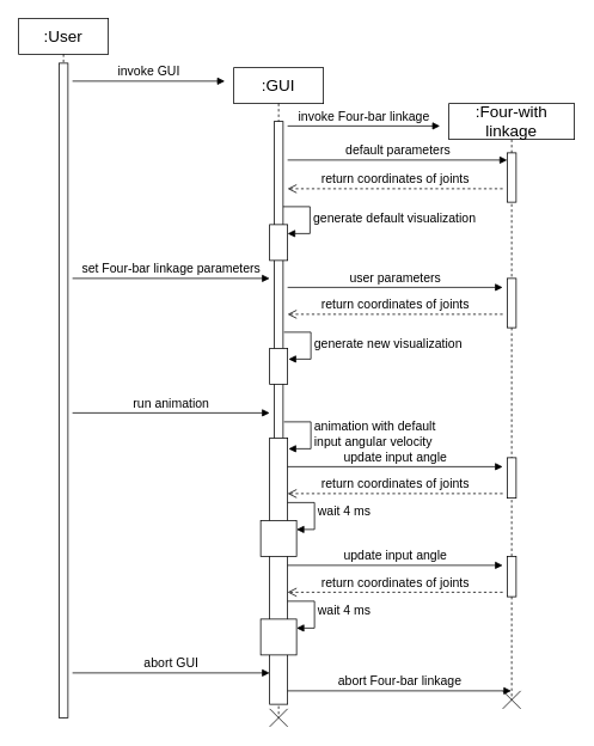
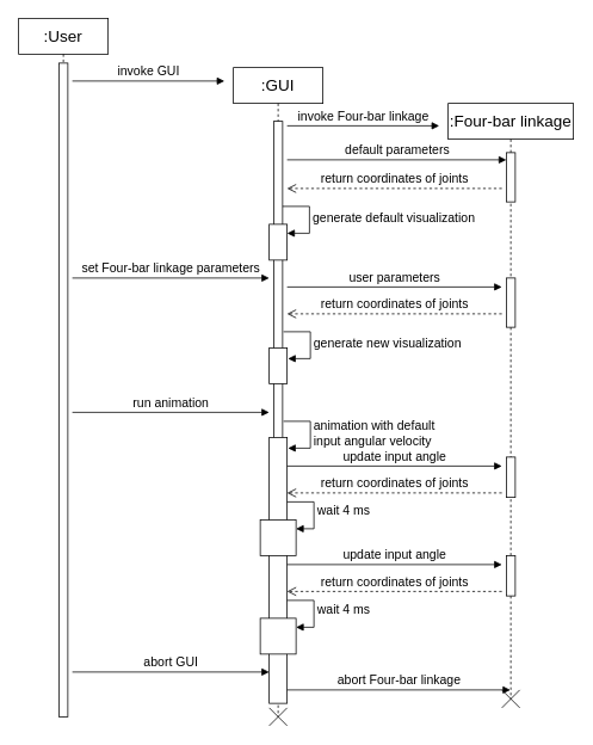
  <mxCell id="0" />
  <mxCell id="1" parent="0" />
  <mxCell id="2" value="&lt;span style=&quot;font-size: 18px;&quot;&gt;:GUI&lt;/span&gt;" style="shape=umlLifeline;perimeter=lifelinePerimeter;whiteSpace=wrap;html=1;container=1;dropTarget=0;collapsible=0;recursiveResize=0;outlineConnect=0;portConstraint=eastwest;newEdgeStyle={&quot;curved&quot;:0,&quot;rounded&quot;:0};fontSize=18;" vertex="1" parent="1"><mxGeometry x="260" y="75" width="100" height="725" as="geometry" /></mxCell>
  <mxCell id="3" value="" style="html=1;points=[[0,0,0,0,5],[0,1,0,0,-5],[1,0,0,0,5],[1,1,0,0,-5]];perimeter=orthogonalPerimeter;outlineConnect=0;targetShapes=umlLifeline;portConstraint=eastwest;newEdgeStyle={&quot;curved&quot;:0,&quot;rounded&quot;:0};" vertex="1" parent="2"><mxGeometry x="45" y="60" width="10" height="620" as="geometry" /></mxCell>
  <mxCell id="4" value="" style="html=1;points=[[0,0,0,0,5],[0,1,0,0,-5],[1,0,0,0,5],[1,1,0,0,-5]];perimeter=orthogonalPerimeter;outlineConnect=0;targetShapes=umlLifeline;portConstraint=eastwest;newEdgeStyle={&quot;curved&quot;:0,&quot;rounded&quot;:0};" vertex="1" parent="2"><mxGeometry x="40" y="175" width="20" height="40" as="geometry" /></mxCell>
  <mxCell id="5" value="generate default visualization" style="html=1;align=left;spacingLeft=2;endArrow=block;rounded=0;edgeStyle=orthogonalEdgeStyle;curved=0;rounded=0;fontSize=14;" edge="1" target="4" parent="2"><mxGeometry relative="1" as="geometry"><mxPoint x="55" y="155" as="sourcePoint" /><Array as="points"><mxPoint x="85" y="155" /><mxPoint x="85" y="185" /></Array></mxGeometry></mxCell>
  <mxCell id="6" value="" style="html=1;points=[[0,0,0,0,5],[0,1,0,0,-5],[1,0,0,0,5],[1,1,0,0,-5]];perimeter=orthogonalPerimeter;outlineConnect=0;targetShapes=umlLifeline;portConstraint=eastwest;newEdgeStyle={&quot;curved&quot;:0,&quot;rounded&quot;:0};" vertex="1" parent="2"><mxGeometry x="40" y="313" width="20" height="40" as="geometry" /></mxCell>
  <mxCell id="7" value="" style="html=1;points=[[0,0,0,0,5],[0,1,0,0,-5],[1,0,0,0,5],[1,1,0,0,-5]];perimeter=orthogonalPerimeter;outlineConnect=0;targetShapes=umlLifeline;portConstraint=eastwest;newEdgeStyle={&quot;curved&quot;:0,&quot;rounded&quot;:0};" vertex="1" parent="2"><mxGeometry x="40" y="413" width="20" height="297" as="geometry" /></mxCell>
  <mxCell id="8" value="animation with default&amp;nbsp;&lt;div&gt;input angular velocity&lt;/div&gt;" style="html=1;align=left;spacingLeft=2;endArrow=block;rounded=0;edgeStyle=orthogonalEdgeStyle;curved=0;rounded=0;fontSize=14;" edge="1" parent="2"><mxGeometry relative="1" as="geometry"><mxPoint x="56" y="395" as="sourcePoint" /><Array as="points"><mxPoint x="86" y="395" /><mxPoint x="86" y="425" /></Array><mxPoint x="61" y="425" as="targetPoint" /></mxGeometry></mxCell>
  <mxCell id="9" value="" style="html=1;points=[[0,0,0,0,5],[0,1,0,0,-5],[1,0,0,0,5],[1,1,0,0,-5]];perimeter=orthogonalPerimeter;outlineConnect=0;targetShapes=umlLifeline;portConstraint=eastwest;newEdgeStyle={&quot;curved&quot;:0,&quot;rounded&quot;:0};" vertex="1" parent="2"><mxGeometry x="30" y="505" width="40" height="40" as="geometry" /></mxCell>
  <mxCell id="10" value="wait 4 ms" style="html=1;align=left;spacingLeft=2;endArrow=block;rounded=0;edgeStyle=orthogonalEdgeStyle;curved=0;rounded=0;fontSize=14;" edge="1" target="9" parent="2"><mxGeometry relative="1" as="geometry"><mxPoint x="60" y="485" as="sourcePoint" /><Array as="points"><mxPoint x="90" y="515" /></Array></mxGeometry></mxCell>
- <mxCell id="11" value="&lt;span style=&quot;font-size: 18px;&quot;&gt;:Four-with linkage&lt;/span&gt;" style="shape=umlLifeline;perimeter=lifelinePerimeter;whiteSpace=wrap;html=1;container=1;dropTarget=0;collapsible=0;recursiveResize=0;outlineConnect=0;portConstraint=eastwest;newEdgeStyle={&quot;curved&quot;:0,&quot;rounded&quot;:0};fontSize=18;" vertex="1" parent="1"><mxGeometry x="500" y="115" width="140" height="665" as="geometry" /></mxCell>
+ <mxCell id="11" value="&lt;span style=&quot;font-size: 18px;&quot;&gt;:Four-bar linkage&lt;/span&gt;" style="shape=umlLifeline;perimeter=lifelinePerimeter;whiteSpace=wrap;html=1;container=1;dropTarget=0;collapsible=0;recursiveResize=0;outlineConnect=0;portConstraint=eastwest;newEdgeStyle={&quot;curved&quot;:0,&quot;rounded&quot;:0};fontSize=18;" vertex="1" parent="1"><mxGeometry x="500" y="115" width="140" height="665" as="geometry" /></mxCell>
  <mxCell id="12" value="" style="html=1;points=[[0,0,0,0,5],[0,1,0,0,-5],[1,0,0,0,5],[1,1,0,0,-5]];perimeter=orthogonalPerimeter;outlineConnect=0;targetShapes=umlLifeline;portConstraint=eastwest;newEdgeStyle={&quot;curved&quot;:0,&quot;rounded&quot;:0};" vertex="1" parent="11"><mxGeometry x="65" y="55" width="10" height="55" as="geometry" /></mxCell>
  <mxCell id="13" value="" style="html=1;points=[[0,0,0,0,5],[0,1,0,0,-5],[1,0,0,0,5],[1,1,0,0,-5]];perimeter=orthogonalPerimeter;outlineConnect=0;targetShapes=umlLifeline;portConstraint=eastwest;newEdgeStyle={&quot;curved&quot;:0,&quot;rounded&quot;:0};" vertex="1" parent="11"><mxGeometry x="65" y="195" width="10" height="55" as="geometry" /></mxCell>
  <mxCell id="14" value="" style="html=1;points=[[0,0,0,0,5],[0,1,0,0,-5],[1,0,0,0,5],[1,1,0,0,-5]];perimeter=orthogonalPerimeter;outlineConnect=0;targetShapes=umlLifeline;portConstraint=eastwest;newEdgeStyle={&quot;curved&quot;:0,&quot;rounded&quot;:0};" vertex="1" parent="11"><mxGeometry x="65" y="395" width="10" height="45" as="geometry" /></mxCell>
  <mxCell id="15" value="" style="html=1;points=[[0,0,0,0,5],[0,1,0,0,-5],[1,0,0,0,5],[1,1,0,0,-5]];perimeter=orthogonalPerimeter;outlineConnect=0;targetShapes=umlLifeline;portConstraint=eastwest;newEdgeStyle={&quot;curved&quot;:0,&quot;rounded&quot;:0};" vertex="1" parent="11"><mxGeometry x="-210" y="575" width="40" height="40" as="geometry" /></mxCell>
  <mxCell id="16" value="wait 4 ms" style="html=1;align=left;spacingLeft=2;endArrow=block;rounded=0;edgeStyle=orthogonalEdgeStyle;curved=0;rounded=0;fontSize=14;" edge="1" parent="11" target="15"><mxGeometry relative="1" as="geometry"><mxPoint x="-180" y="555" as="sourcePoint" /><Array as="points"><mxPoint x="-150" y="585" /></Array></mxGeometry></mxCell>
  <mxCell id="17" value="" style="html=1;points=[[0,0,0,0,5],[0,1,0,0,-5],[1,0,0,0,5],[1,1,0,0,-5]];perimeter=orthogonalPerimeter;outlineConnect=0;targetShapes=umlLifeline;portConstraint=eastwest;newEdgeStyle={&quot;curved&quot;:0,&quot;rounded&quot;:0};" vertex="1" parent="11"><mxGeometry x="65" y="505" width="10" height="45" as="geometry" /></mxCell>
  <mxCell id="18" value="update input angle" style="html=1;verticalAlign=bottom;endArrow=block;curved=0;rounded=0;fontSize=14;" edge="1" parent="11"><mxGeometry width="80" relative="1" as="geometry"><mxPoint x="-180" y="515" as="sourcePoint" /><mxPoint x="60" y="515" as="targetPoint" /></mxGeometry></mxCell>
  <mxCell id="19" value="return coordinates of joints" style="html=1;verticalAlign=bottom;endArrow=open;dashed=1;endSize=8;curved=0;rounded=0;fontSize=14;" edge="1" parent="11"><mxGeometry relative="1" as="geometry"><mxPoint x="60" y="545" as="sourcePoint" /><mxPoint x="-180" y="545" as="targetPoint" /></mxGeometry></mxCell>
  <mxCell id="20" value=":User" style="shape=umlLifeline;perimeter=lifelinePerimeter;whiteSpace=wrap;html=1;container=1;dropTarget=0;collapsible=0;recursiveResize=0;outlineConnect=0;portConstraint=eastwest;newEdgeStyle={&quot;curved&quot;:0,&quot;rounded&quot;:0};fontSize=18;" vertex="1" parent="1"><mxGeometry x="20" y="20" width="100" height="780" as="geometry" /></mxCell>
  <mxCell id="21" value="" style="html=1;points=[[0,0,0,0,5],[0,1,0,0,-5],[1,0,0,0,5],[1,1,0,0,-5]];perimeter=orthogonalPerimeter;outlineConnect=0;targetShapes=umlLifeline;portConstraint=eastwest;newEdgeStyle={&quot;curved&quot;:0,&quot;rounded&quot;:0};" vertex="1" parent="20"><mxGeometry x="45" y="50" width="10" height="730" as="geometry" /></mxCell>
  <mxCell id="22" value="invoke GUI" style="html=1;verticalAlign=bottom;endArrow=block;curved=0;rounded=0;fontSize=14;" edge="1" parent="1"><mxGeometry width="80" relative="1" as="geometry"><mxPoint x="80" y="90" as="sourcePoint" /><mxPoint x="250" y="90" as="targetPoint" /></mxGeometry></mxCell>
  <mxCell id="23" value="invoke Four-bar linkage" style="html=1;verticalAlign=bottom;endArrow=block;curved=0;rounded=0;fontSize=14;" edge="1" parent="1"><mxGeometry width="80" relative="1" as="geometry"><mxPoint x="320" y="140" as="sourcePoint" /><mxPoint x="490" y="140" as="targetPoint" /></mxGeometry></mxCell>
  <mxCell id="24" value="default parameters" style="html=1;verticalAlign=bottom;endArrow=block;curved=0;rounded=0;fontSize=14;" edge="1" parent="1"><mxGeometry width="80" relative="1" as="geometry"><mxPoint x="320" y="178" as="sourcePoint" /><mxPoint x="565" y="178" as="targetPoint" /></mxGeometry></mxCell>
  <mxCell id="25" value="return coordinates of joints" style="html=1;verticalAlign=bottom;endArrow=open;dashed=1;endSize=8;curved=0;rounded=0;fontSize=14;" edge="1" parent="1"><mxGeometry relative="1" as="geometry"><mxPoint x="560" y="210" as="sourcePoint" /><mxPoint x="320" y="210" as="targetPoint" /></mxGeometry></mxCell>
  <mxCell id="26" value="set Four-bar linkage parameters" style="html=1;verticalAlign=bottom;endArrow=block;curved=0;rounded=0;fontSize=14;" edge="1" parent="1"><mxGeometry width="80" relative="1" as="geometry"><mxPoint x="80" y="310" as="sourcePoint" /><mxPoint x="300" y="310" as="targetPoint" /></mxGeometry></mxCell>
  <mxCell id="27" value="user parameters" style="html=1;verticalAlign=bottom;endArrow=block;curved=0;rounded=0;fontSize=14;" edge="1" parent="1"><mxGeometry width="80" relative="1" as="geometry"><mxPoint x="320" y="320" as="sourcePoint" /><mxPoint x="560" y="320" as="targetPoint" /></mxGeometry></mxCell>
  <mxCell id="28" value="return coordinates of joints" style="html=1;verticalAlign=bottom;endArrow=open;dashed=1;endSize=8;curved=0;rounded=0;fontSize=14;" edge="1" parent="1"><mxGeometry relative="1" as="geometry"><mxPoint x="560" y="350" as="sourcePoint" /><mxPoint x="320" y="350" as="targetPoint" /></mxGeometry></mxCell>
  <mxCell id="29" value="generate new visualization" style="html=1;align=left;spacingLeft=2;endArrow=block;rounded=0;edgeStyle=orthogonalEdgeStyle;curved=0;rounded=0;fontSize=14;" edge="1" parent="1"><mxGeometry relative="1" as="geometry"><mxPoint x="316" y="370" as="sourcePoint" /><Array as="points"><mxPoint x="346" y="370" /><mxPoint x="346" y="400" /></Array><mxPoint x="321" y="400" as="targetPoint" /></mxGeometry></mxCell>
  <mxCell id="30" value="run animation" style="html=1;verticalAlign=bottom;endArrow=block;curved=0;rounded=0;fontSize=14;" edge="1" parent="1"><mxGeometry width="80" relative="1" as="geometry"><mxPoint x="80" y="460" as="sourcePoint" /><mxPoint x="300" y="460" as="targetPoint" /></mxGeometry></mxCell>
  <mxCell id="31" value="update input angle" style="html=1;verticalAlign=bottom;endArrow=block;curved=0;rounded=0;fontSize=14;" edge="1" parent="1"><mxGeometry width="80" relative="1" as="geometry"><mxPoint x="320" y="520" as="sourcePoint" /><mxPoint x="560" y="520" as="targetPoint" /></mxGeometry></mxCell>
  <mxCell id="32" value="return coordinates of joints" style="html=1;verticalAlign=bottom;endArrow=open;dashed=1;endSize=8;curved=0;rounded=0;fontSize=14;" edge="1" parent="1"><mxGeometry relative="1" as="geometry"><mxPoint x="560" y="550" as="sourcePoint" /><mxPoint x="320" y="550" as="targetPoint" /></mxGeometry></mxCell>
  <mxCell id="33" value="abort GUI&lt;span style=&quot;color: rgba(0, 0, 0, 0); font-family: monospace; font-size: 0px; text-align: start; background-color: rgb(251, 251, 251);&quot;&gt;%3CmxGraphModel%3E%3Croot%3E%3CmxCell%20id%3D%220%22%2F%3E%3CmxCell%20id%3D%221%22%20parent%3D%220%22%2F%3E%3CmxCell%20id%3D%222%22%20value%3D%22run%20animation%22%20style%3D%22html%3D1%3BverticalAlign%3Dbottom%3BendArrow%3Dblock%3Bcurved%3D0%3Brounded%3D0%3BfontSize%3D14%3B%22%20edge%3D%221%22%20parent%3D%221%22%3E%3CmxGeometry%20width%3D%2280%22%20relative%3D%221%22%20as%3D%22geometry%22%3E%3CmxPoint%20x%3D%22120%22%20y%3D%22470%22%20as%3D%22sourcePoint%22%2F%3E%3CmxPoint%20x%3D%22340%22%20y%3D%22470%22%20as%3D%22targetPoint%22%2F%3E%3C%2FmxGeometry%3E%3C%2FmxCell%3E%3C%2Froot%3E%3C%2FmxGraphModel%3E&lt;/span&gt;" style="html=1;verticalAlign=bottom;endArrow=block;curved=0;rounded=0;fontSize=14;" edge="1" parent="1"><mxGeometry width="80" relative="1" as="geometry"><mxPoint x="80" y="750" as="sourcePoint" /><mxPoint x="300" y="750" as="targetPoint" /></mxGeometry></mxCell>
  <mxCell id="34" value="abort Four-bar linkage" style="html=1;verticalAlign=bottom;endArrow=block;curved=0;rounded=0;fontSize=14;" edge="1" parent="1" target="11"><mxGeometry width="80" relative="1" as="geometry"><mxPoint x="320" y="770" as="sourcePoint" /><mxPoint x="560" y="770" as="targetPoint" /></mxGeometry></mxCell>
  <mxCell id="35" value="" style="group" vertex="1" connectable="0" parent="1"><mxGeometry x="560" y="770" width="20" height="20" as="geometry" /></mxCell>
  <mxCell id="36" value="" style="endArrow=none;html=1;rounded=0;" edge="1" parent="35"><mxGeometry width="50" height="50" relative="1" as="geometry"><mxPoint y="20" as="sourcePoint" /><mxPoint x="20" as="targetPoint" /></mxGeometry></mxCell>
  <mxCell id="37" value="" style="endArrow=none;html=1;rounded=0;" edge="1" parent="35"><mxGeometry width="50" height="50" relative="1" as="geometry"><mxPoint as="sourcePoint" /><mxPoint x="20" y="20" as="targetPoint" /></mxGeometry></mxCell>
  <mxCell id="38" value="" style="group" vertex="1" connectable="0" parent="1"><mxGeometry x="300" y="790" width="20" height="20" as="geometry" /></mxCell>
  <mxCell id="39" value="" style="endArrow=none;html=1;rounded=0;" edge="1" parent="38"><mxGeometry width="50" height="50" relative="1" as="geometry"><mxPoint y="20" as="sourcePoint" /><mxPoint x="20" as="targetPoint" /></mxGeometry></mxCell>
  <mxCell id="40" value="" style="endArrow=none;html=1;rounded=0;" edge="1" parent="38"><mxGeometry width="50" height="50" relative="1" as="geometry"><mxPoint as="sourcePoint" /><mxPoint x="20" y="20" as="targetPoint" /></mxGeometry></mxCell>
